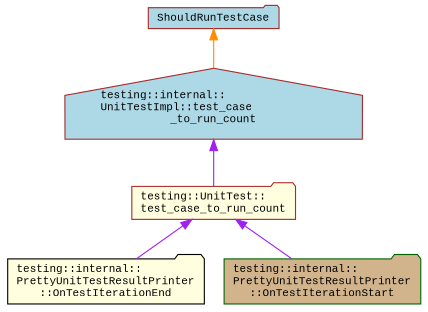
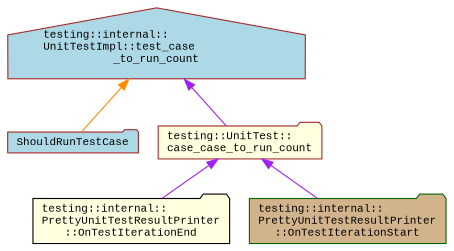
  digraph {
    fontname="Liberation Mono"
    rankdir=TB
    node [color=brown fillcolor=lightblue fontname="Liberation Mono" fontsize=10 shape=folder style=filled]
    edge [color=purple dir=back fontname="Liberation Mono" fontsize=10 labelfontname=Helvetica labelfontsize=10 style=solid]
    n1 [fontcolor=black height=0.2 label=ShouldRunTestCase width=0.4]
    n2 [height=0.2 label="testing::internal::\lUnitTestImpl::test_case\l_to_run_count" shape=house width=0.4]
-   n3 [fillcolor=lightyellow height=0.2 label="testing::UnitTest::\ltest_case_to_run_count" width=0.4]
+   n3 [fillcolor=lightyellow height=0.2 label="testing::UnitTest::\lcase_case_to_run_count" width=0.4]
    n4 [color=black fillcolor=lightyellow height=0.2 label="testing::internal::\lPrettyUnitTestResultPrinter\l::OnTestIterationEnd" width=0.4]
    n5 [color=darkgreen fillcolor=tan height=0.2 label="testing::internal::\lPrettyUnitTestResultPrinter\l::OnTestIterationStart" width=0.4]
-   n1 -> n2 [color=darkorange]
+   n2 -> n1 [color=darkorange]
    n2 -> n3
    n3 -> n4
    n3 -> n5
  }
